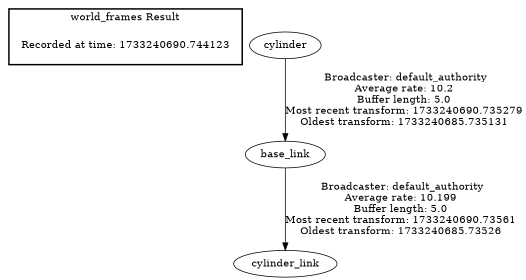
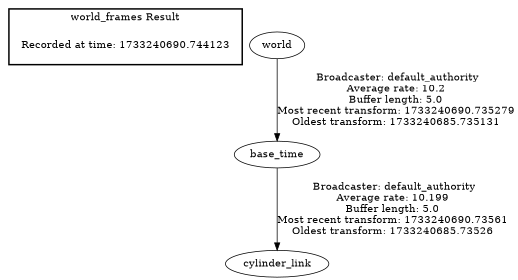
  digraph {
    "Recorded at time: 1733240690.744123" [shape=plaintext]
-   world [label=cylinder]
-   base_link
+   world
+   base_link [label=base_time]
    cylinder_link
    subgraph cluster_1 {
      color=black
      label="world_frames Result"
      style=bold
      "Recorded at time: 1733240690.744123"
    }
    world -> base_link [label=" Broadcaster: default_authority\nAverage rate: 10.2\nBuffer length: 5.0\nMost recent transform: 1733240690.735279\nOldest transform: 1733240685.735131\n"]
    base_link -> cylinder_link [label=" Broadcaster: default_authority\nAverage rate: 10.199\nBuffer length: 5.0\nMost recent transform: 1733240690.73561\nOldest transform: 1733240685.73526\n"]
  }
